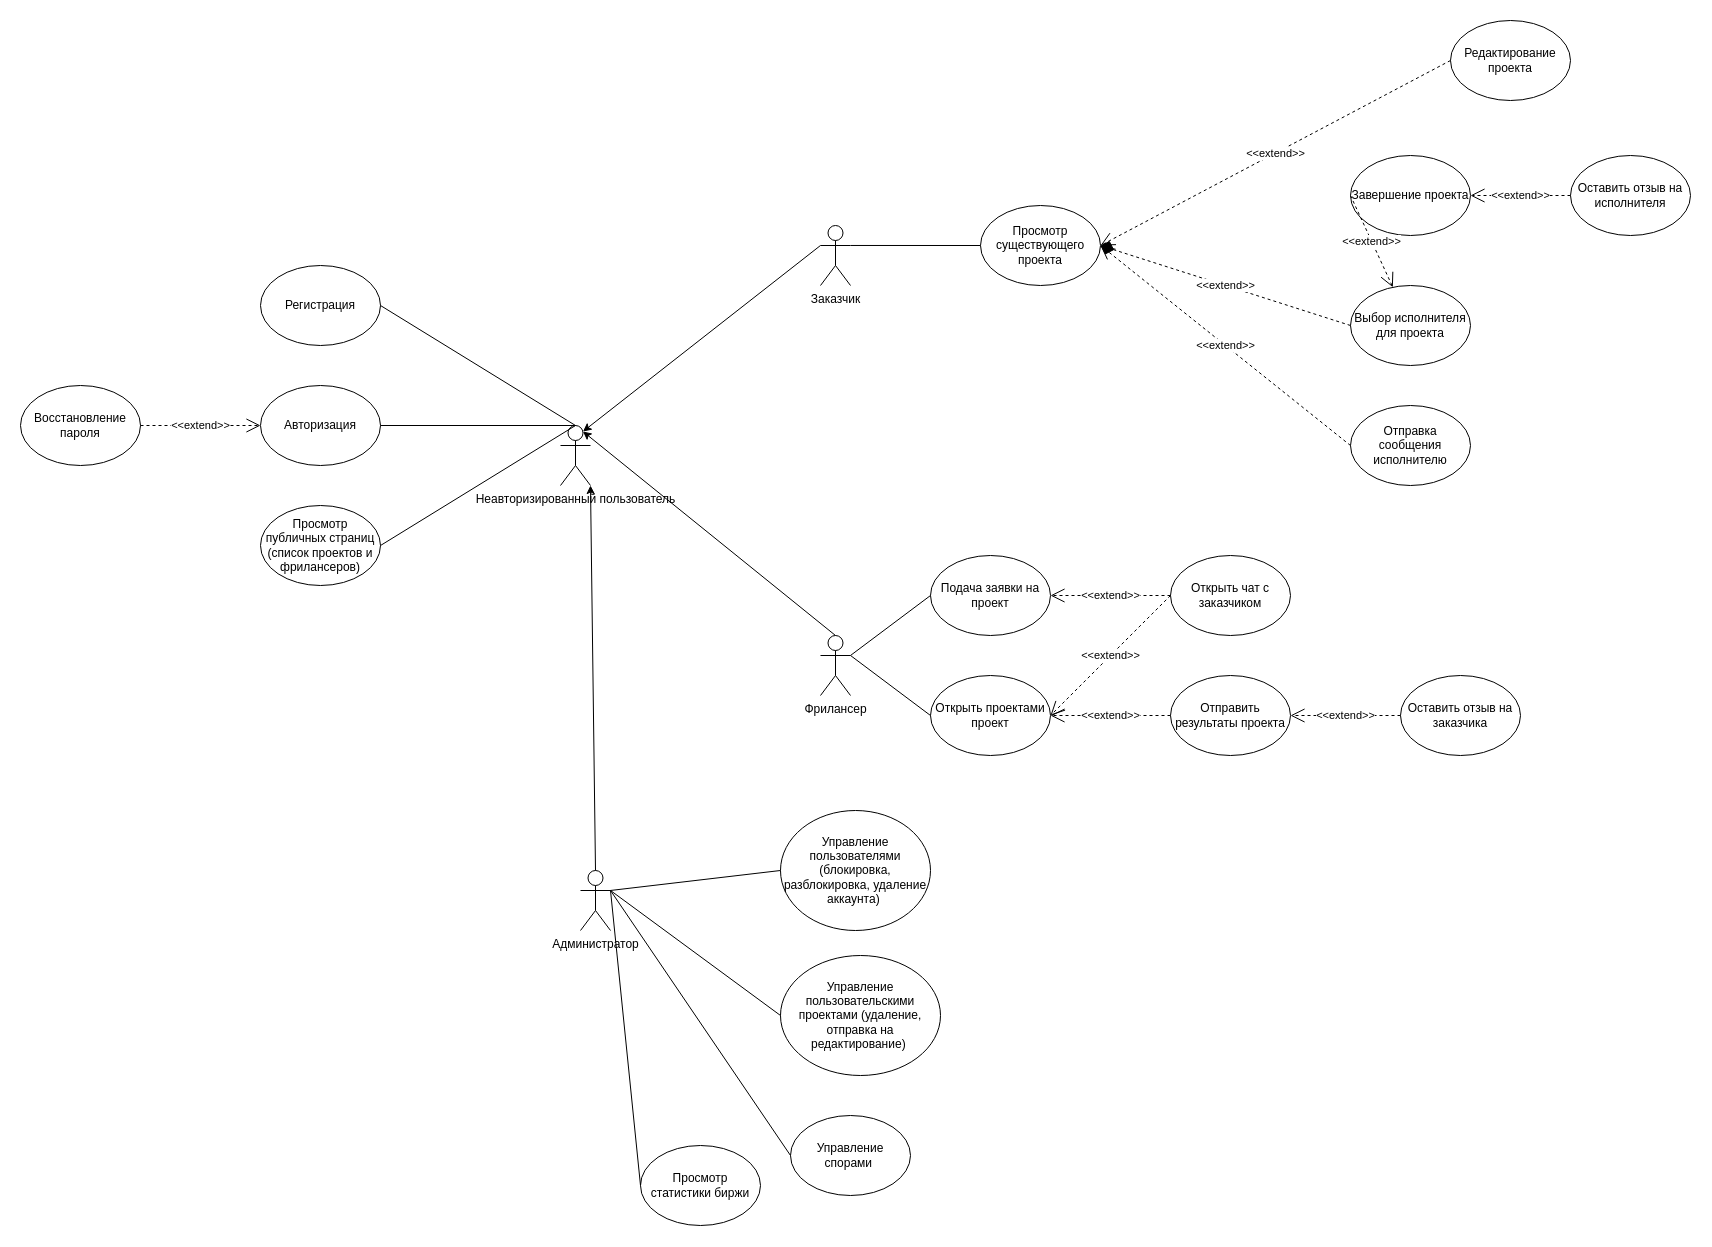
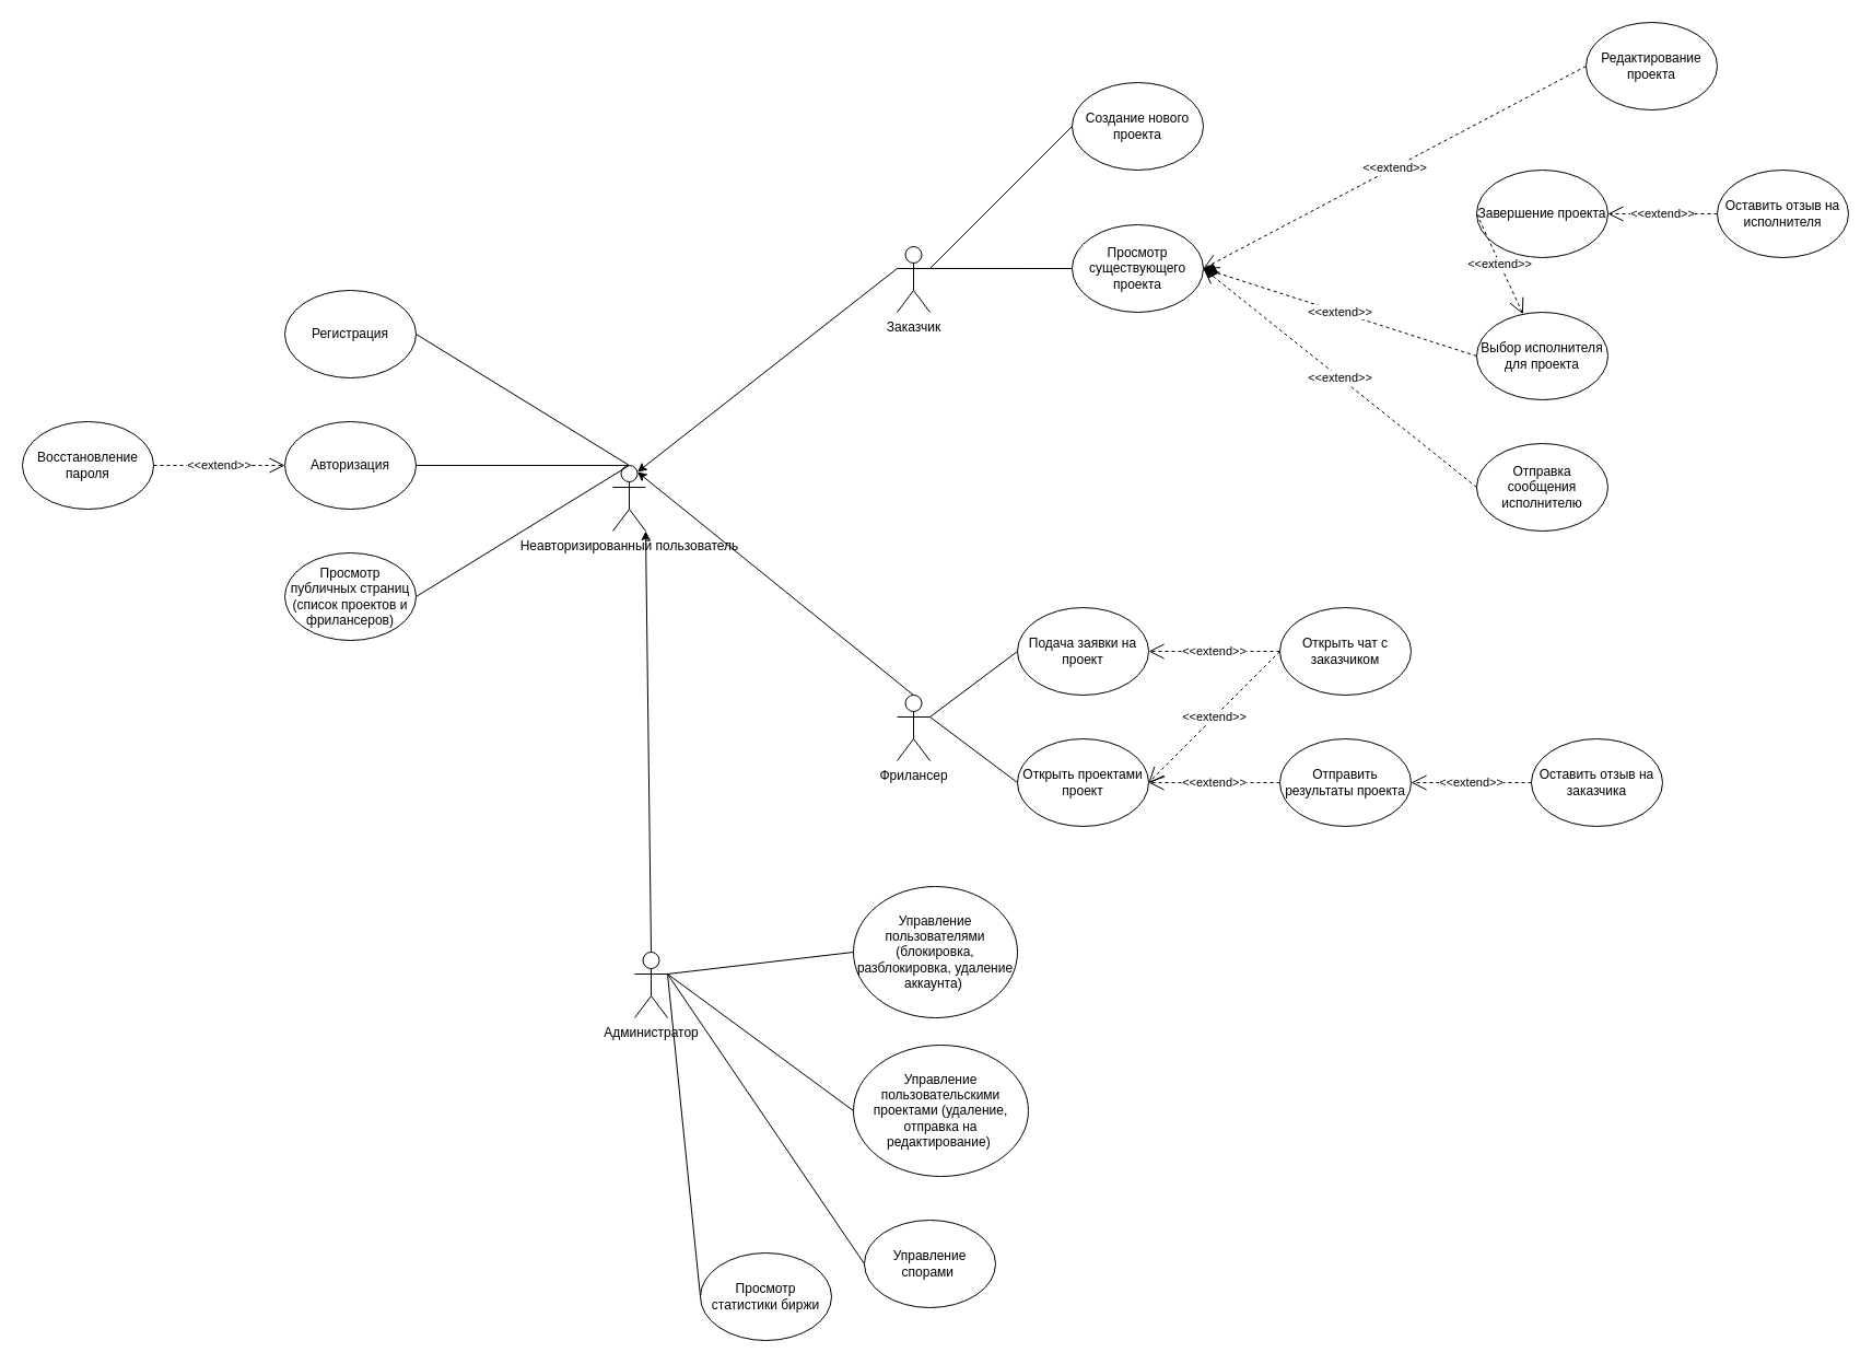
  <mxCell id="0" />
  <mxCell id="1" parent="0" />
  <mxCell id="2" value="Неавторизированный пользователь" style="shape=umlActor;verticalLabelPosition=bottom;verticalAlign=top;html=1;outlineConnect=0;" parent="1" vertex="1"><mxGeometry x="560" y="425" width="30" height="60" as="geometry" /></mxCell>
  <mxCell id="3" value="Заказчик" style="shape=umlActor;verticalLabelPosition=bottom;verticalAlign=top;html=1;outlineConnect=0;" parent="1" vertex="1"><mxGeometry x="820" y="225" width="30" height="60" as="geometry" /></mxCell>
  <mxCell id="4" value="Фрилансер" style="shape=umlActor;verticalLabelPosition=bottom;verticalAlign=top;html=1;outlineConnect=0;" parent="1" vertex="1"><mxGeometry x="820" y="635" width="30" height="60" as="geometry" /></mxCell>
  <mxCell id="5" value="Администратор" style="shape=umlActor;verticalLabelPosition=bottom;verticalAlign=top;html=1;outlineConnect=0;" parent="1" vertex="1"><mxGeometry x="580" y="870" width="30" height="60" as="geometry" /></mxCell>
  <mxCell id="6" value="Регистрация" style="ellipse;whiteSpace=wrap;html=1;" parent="1" vertex="1"><mxGeometry x="260" y="265" width="120" height="80" as="geometry" /></mxCell>
  <mxCell id="7" value="Авторизация" style="ellipse;whiteSpace=wrap;html=1;" parent="1" vertex="1"><mxGeometry x="260" y="385" width="120" height="80" as="geometry" /></mxCell>
  <mxCell id="8" value="Восстановление пароля" style="ellipse;whiteSpace=wrap;html=1;" parent="1" vertex="1"><mxGeometry x="20" y="385" width="120" height="80" as="geometry" /></mxCell>
  <mxCell id="9" value="Просмотр публичных страниц (список проектов и фрилансеров)" style="ellipse;whiteSpace=wrap;html=1;" parent="1" vertex="1"><mxGeometry x="260" y="505" width="120" height="80" as="geometry" /></mxCell>
+ <mxCell id="10" value="Создание нового проекта" style="ellipse;whiteSpace=wrap;html=1;" parent="1" vertex="1"><mxGeometry x="980" y="75" width="120" height="80" as="geometry" /></mxCell>
  <mxCell id="11" value="Редактирование проекта" style="ellipse;whiteSpace=wrap;html=1;" parent="1" vertex="1"><mxGeometry x="1450" y="20" width="120" height="80" as="geometry" /></mxCell>
  <mxCell id="12" value="Выбор исполнителя для проекта" style="ellipse;whiteSpace=wrap;html=1;" parent="1" vertex="1"><mxGeometry x="1350" y="285" width="120" height="80" as="geometry" /></mxCell>
  <mxCell id="13" value="Отправка сообщения исполнителю" style="ellipse;whiteSpace=wrap;html=1;" parent="1" vertex="1"><mxGeometry x="1350" y="405" width="120" height="80" as="geometry" /></mxCell>
  <mxCell id="14" value="Завершение проекта" style="ellipse;whiteSpace=wrap;html=1;" parent="1" vertex="1"><mxGeometry x="1350" y="155" width="120" height="80" as="geometry" /></mxCell>
  <mxCell id="15" value="Подача заявки на проект" style="ellipse;whiteSpace=wrap;html=1;" parent="1" vertex="1"><mxGeometry x="930" y="555" width="120" height="80" as="geometry" /></mxCell>
  <mxCell id="16" value="Открыть чат с заказчиком" style="ellipse;whiteSpace=wrap;html=1;" parent="1" vertex="1"><mxGeometry x="1170" y="555" width="120" height="80" as="geometry" /></mxCell>
  <mxCell id="17" value="Отправить результаты проекта" style="ellipse;whiteSpace=wrap;html=1;" parent="1" vertex="1"><mxGeometry x="1170" y="675" width="120" height="80" as="geometry" /></mxCell>
  <mxCell id="18" value="Оставить отзыв на заказчика" style="ellipse;whiteSpace=wrap;html=1;" parent="1" vertex="1"><mxGeometry x="1400" y="675" width="120" height="80" as="geometry" /></mxCell>
  <mxCell id="19" value="Управление пользователями (блокировка, разблокировка, удаление аккаунта)&amp;nbsp;" style="ellipse;whiteSpace=wrap;html=1;" parent="1" vertex="1"><mxGeometry x="780" y="810" width="150" height="120" as="geometry" /></mxCell>
  <mxCell id="20" value="Управление пользовательскими проектами (удаление, отправка на редактирование)&amp;nbsp;" style="ellipse;whiteSpace=wrap;html=1;" parent="1" vertex="1"><mxGeometry x="780" y="955" width="160" height="120" as="geometry" /></mxCell>
  <mxCell id="21" value="Управление спорами&amp;nbsp;" style="ellipse;whiteSpace=wrap;html=1;" parent="1" vertex="1"><mxGeometry x="790" y="1115" width="120" height="80" as="geometry" /></mxCell>
  <mxCell id="22" value="Просмотр статистики биржи" style="ellipse;whiteSpace=wrap;html=1;" parent="1" vertex="1"><mxGeometry x="640" y="1145" width="120" height="80" as="geometry" /></mxCell>
  <mxCell id="23" value="" style="endArrow=none;html=1;rounded=0;entryX=1;entryY=0.5;entryDx=0;entryDy=0;exitX=0.5;exitY=0;exitDx=0;exitDy=0;exitPerimeter=0;" parent="1" source="2" target="6" edge="1"><mxGeometry width="50" height="50" relative="1" as="geometry"><mxPoint x="450" y="375" as="sourcePoint" /><mxPoint x="500" y="325" as="targetPoint" /></mxGeometry></mxCell>
  <mxCell id="24" value="" style="endArrow=none;html=1;rounded=0;entryX=0.5;entryY=0;entryDx=0;entryDy=0;entryPerimeter=0;exitX=1;exitY=0.5;exitDx=0;exitDy=0;" parent="1" source="7" target="2" edge="1"><mxGeometry width="50" height="50" relative="1" as="geometry"><mxPoint x="420" y="475" as="sourcePoint" /><mxPoint x="470" y="425" as="targetPoint" /></mxGeometry></mxCell>
  <mxCell id="25" value="" style="endArrow=none;html=1;rounded=0;entryX=0.5;entryY=0;entryDx=0;entryDy=0;entryPerimeter=0;exitX=1;exitY=0.5;exitDx=0;exitDy=0;" parent="1" source="9" target="2" edge="1"><mxGeometry width="50" height="50" relative="1" as="geometry"><mxPoint x="450" y="625" as="sourcePoint" /><mxPoint x="500" y="575" as="targetPoint" /></mxGeometry></mxCell>
  <mxCell id="26" value="" style="endArrow=classic;html=1;rounded=0;exitX=0;exitY=0.333;exitDx=0;exitDy=0;exitPerimeter=0;entryX=0.75;entryY=0.1;entryDx=0;entryDy=0;entryPerimeter=0;" parent="1" source="3" target="2" edge="1"><mxGeometry width="50" height="50" relative="1" as="geometry"><mxPoint x="620" y="325" as="sourcePoint" /><mxPoint x="670" y="275" as="targetPoint" /></mxGeometry></mxCell>
  <mxCell id="27" value="" style="endArrow=classic;html=1;rounded=0;entryX=0.75;entryY=0.1;entryDx=0;entryDy=0;entryPerimeter=0;exitX=0.5;exitY=0;exitDx=0;exitDy=0;exitPerimeter=0;" parent="1" source="4" target="2" edge="1"><mxGeometry width="50" height="50" relative="1" as="geometry"><mxPoint x="690" y="495" as="sourcePoint" /><mxPoint x="740" y="445" as="targetPoint" /></mxGeometry></mxCell>
  <mxCell id="28" value="" style="endArrow=classic;html=1;rounded=0;entryX=1;entryY=1;entryDx=0;entryDy=0;entryPerimeter=0;exitX=0.5;exitY=0;exitDx=0;exitDy=0;exitPerimeter=0;" parent="1" source="5" target="2" edge="1"><mxGeometry width="50" height="50" relative="1" as="geometry"><mxPoint x="650" y="995" as="sourcePoint" /><mxPoint x="700" y="945" as="targetPoint" /></mxGeometry></mxCell>
  <mxCell id="29" value="&amp;lt;&amp;lt;extend&amp;gt;&amp;gt;" style="endArrow=open;endSize=12;dashed=1;html=1;rounded=0;entryX=1;entryY=0.5;entryDx=0;entryDy=0;exitX=0;exitY=0.5;exitDx=0;exitDy=0;" parent="1" source="13" target="41" edge="1"><mxGeometry width="160" relative="1" as="geometry"><mxPoint x="860" y="495" as="sourcePoint" /><mxPoint x="1020" y="495" as="targetPoint" /></mxGeometry></mxCell>
  <mxCell id="30" value="&amp;lt;&amp;lt;extend&amp;gt;&amp;gt;" style="endArrow=diamond;endSize=12;dashed=1;html=1;rounded=0;entryX=1;entryY=0.5;entryDx=0;entryDy=0;exitX=0;exitY=0.5;exitDx=0;exitDy=0;" parent="1" source="12" target="41" edge="1"><mxGeometry width="160" relative="1" as="geometry"><mxPoint x="900" y="475" as="sourcePoint" /><mxPoint x="1060" y="475" as="targetPoint" /></mxGeometry></mxCell>
  <mxCell id="31" value="" style="endArrow=none;html=1;rounded=0;entryX=0;entryY=0.5;entryDx=0;entryDy=0;exitX=1;exitY=0.333;exitDx=0;exitDy=0;exitPerimeter=0;" parent="1" source="4" target="15" edge="1"><mxGeometry width="50" height="50" relative="1" as="geometry"><mxPoint x="840" y="805" as="sourcePoint" /><mxPoint x="890" y="755" as="targetPoint" /></mxGeometry></mxCell>
  <mxCell id="32" value="&amp;lt;&amp;lt;extend&amp;gt;&amp;gt;" style="endArrow=open;endSize=12;dashed=1;html=1;rounded=0;entryX=1;entryY=0.5;entryDx=0;entryDy=0;exitX=0;exitY=0.5;exitDx=0;exitDy=0;" parent="1" source="18" target="17" edge="1"><mxGeometry width="160" relative="1" as="geometry"><mxPoint x="880" y="875" as="sourcePoint" /><mxPoint x="1040" y="875" as="targetPoint" /><mxPoint as="offset" /></mxGeometry></mxCell>
  <mxCell id="33" value="&amp;lt;&amp;lt;extend&amp;gt;&amp;gt;" style="endArrow=open;endSize=12;dashed=1;html=1;rounded=0;entryX=1;entryY=0.5;entryDx=0;entryDy=0;exitX=0;exitY=0.5;exitDx=0;exitDy=0;" parent="1" source="16" target="15" edge="1"><mxGeometry width="160" relative="1" as="geometry"><mxPoint x="910" y="875" as="sourcePoint" /><mxPoint x="1070" y="875" as="targetPoint" /></mxGeometry></mxCell>
  <mxCell id="34" value="" style="endArrow=none;html=1;rounded=0;entryX=0;entryY=0.5;entryDx=0;entryDy=0;exitX=1;exitY=0.333;exitDx=0;exitDy=0;exitPerimeter=0;" parent="1" source="5" target="19" edge="1"><mxGeometry width="50" height="50" relative="1" as="geometry"><mxPoint x="810" y="1255" as="sourcePoint" /><mxPoint x="860" y="1205" as="targetPoint" /></mxGeometry></mxCell>
  <mxCell id="35" value="" style="endArrow=none;html=1;rounded=0;entryX=0;entryY=0.5;entryDx=0;entryDy=0;exitX=1;exitY=0.333;exitDx=0;exitDy=0;exitPerimeter=0;" parent="1" source="5" target="20" edge="1"><mxGeometry width="50" height="50" relative="1" as="geometry"><mxPoint x="820" y="1055" as="sourcePoint" /><mxPoint x="850" y="1205" as="targetPoint" /></mxGeometry></mxCell>
  <mxCell id="36" value="" style="endArrow=none;html=1;rounded=0;entryX=0;entryY=0.5;entryDx=0;entryDy=0;exitX=1;exitY=0.333;exitDx=0;exitDy=0;exitPerimeter=0;" parent="1" source="5" target="21" edge="1"><mxGeometry width="50" height="50" relative="1" as="geometry"><mxPoint x="830" y="1255" as="sourcePoint" /><mxPoint x="880" y="1205" as="targetPoint" /></mxGeometry></mxCell>
  <mxCell id="37" value="" style="endArrow=none;html=1;rounded=0;entryX=0;entryY=0.5;entryDx=0;entryDy=0;exitX=1;exitY=0.333;exitDx=0;exitDy=0;exitPerimeter=0;" parent="1" source="5" target="22" edge="1"><mxGeometry width="50" height="50" relative="1" as="geometry"><mxPoint x="840" y="1305" as="sourcePoint" /><mxPoint x="890" y="1255" as="targetPoint" /></mxGeometry></mxCell>
  <mxCell id="38" value="&amp;lt;&amp;lt;extend&amp;gt;&amp;gt;" style="endArrow=open;endSize=12;dashed=1;html=1;rounded=0;exitX=0;exitY=0.5;exitDx=0;exitDy=0;" edge="1" parent="1" source="14" target="12"><mxGeometry width="160" relative="1" as="geometry"><mxPoint x="950" y="235" as="sourcePoint" /><mxPoint x="1380" y="255" as="targetPoint" /></mxGeometry></mxCell>
  <mxCell id="39" value="&amp;lt;&amp;lt;extend&amp;gt;&amp;gt;" style="endArrow=open;endSize=12;dashed=1;html=1;rounded=0;exitX=0;exitY=0.5;exitDx=0;exitDy=0;entryX=1;entryY=0.5;entryDx=0;entryDy=0;" edge="1" parent="1" source="11" target="41"><mxGeometry width="160" relative="1" as="geometry"><mxPoint x="990" y="95" as="sourcePoint" /><mxPoint x="1080" y="75" as="targetPoint" /></mxGeometry></mxCell>
+ <mxCell id="40" value="" style="endArrow=none;html=1;rounded=0;exitX=1;exitY=0.333;exitDx=0;exitDy=0;exitPerimeter=0;entryX=0;entryY=0.5;entryDx=0;entryDy=0;" edge="1" parent="1" source="3" target="10"><mxGeometry width="50" height="50" relative="1" as="geometry"><mxPoint x="950" y="285" as="sourcePoint" /><mxPoint x="920" y="235" as="targetPoint" /></mxGeometry></mxCell>
  <mxCell id="41" value="Просмотр существующего проекта" style="ellipse;whiteSpace=wrap;html=1;" vertex="1" parent="1"><mxGeometry x="980" y="205" width="120" height="80" as="geometry" /></mxCell>
  <mxCell id="42" value="&amp;lt;&amp;lt;extend&amp;gt;&amp;gt;" style="endArrow=open;endSize=12;dashed=1;html=1;rounded=0;entryX=0;entryY=0.5;entryDx=0;entryDy=0;exitX=1;exitY=0.5;exitDx=0;exitDy=0;" edge="1" parent="1" source="8" target="7"><mxGeometry width="160" relative="1" as="geometry"><mxPoint x="170" y="535" as="sourcePoint" /><mxPoint x="330" y="535" as="targetPoint" /></mxGeometry></mxCell>
  <mxCell id="43" value="" style="endArrow=none;html=1;rounded=0;entryX=0;entryY=0.5;entryDx=0;entryDy=0;exitX=1;exitY=0.333;exitDx=0;exitDy=0;exitPerimeter=0;" edge="1" parent="1" source="3" target="41"><mxGeometry width="50" height="50" relative="1" as="geometry"><mxPoint x="930" y="325" as="sourcePoint" /><mxPoint x="980" y="275" as="targetPoint" /></mxGeometry></mxCell>
  <mxCell id="44" value="Открыть проектами проект" style="ellipse;whiteSpace=wrap;html=1;" vertex="1" parent="1"><mxGeometry x="930" y="675" width="120" height="80" as="geometry" /></mxCell>
  <mxCell id="45" value="&amp;lt;&amp;lt;extend&amp;gt;&amp;gt;" style="endArrow=open;endSize=12;dashed=1;html=1;rounded=0;entryX=1;entryY=0.5;entryDx=0;entryDy=0;exitX=0;exitY=0.5;exitDx=0;exitDy=0;" edge="1" parent="1" source="16" target="44"><mxGeometry width="160" relative="1" as="geometry"><mxPoint x="1020" y="795" as="sourcePoint" /><mxPoint x="1180" y="795" as="targetPoint" /></mxGeometry></mxCell>
  <mxCell id="46" value="" style="endArrow=none;html=1;rounded=0;entryX=1;entryY=0.333;entryDx=0;entryDy=0;entryPerimeter=0;exitX=0;exitY=0.5;exitDx=0;exitDy=0;" edge="1" parent="1" source="44" target="4"><mxGeometry width="50" height="50" relative="1" as="geometry"><mxPoint x="860" y="775" as="sourcePoint" /><mxPoint x="910" y="725" as="targetPoint" /></mxGeometry></mxCell>
  <mxCell id="47" value="&amp;lt;&amp;lt;extend&amp;gt;&amp;gt;" style="endArrow=open;endSize=12;dashed=1;html=1;rounded=0;entryX=1;entryY=0.5;entryDx=0;entryDy=0;exitX=0;exitY=0.5;exitDx=0;exitDy=0;" edge="1" parent="1" source="17" target="44"><mxGeometry width="160" relative="1" as="geometry"><mxPoint x="1030" y="795" as="sourcePoint" /><mxPoint x="1190" y="795" as="targetPoint" /></mxGeometry></mxCell>
  <mxCell id="48" value="Оставить отзыв на исполнителя" style="ellipse;whiteSpace=wrap;html=1;" vertex="1" parent="1"><mxGeometry x="1570" y="155" width="120" height="80" as="geometry" /></mxCell>
  <mxCell id="49" value="&amp;lt;&amp;lt;extend&amp;gt;&amp;gt;" style="endArrow=open;endSize=12;dashed=1;html=1;rounded=0;entryX=1;entryY=0.5;entryDx=0;entryDy=0;exitX=0;exitY=0.5;exitDx=0;exitDy=0;" edge="1" parent="1" source="48" target="14"><mxGeometry width="160" relative="1" as="geometry"><mxPoint x="1450" y="265" as="sourcePoint" /><mxPoint x="1610" y="265" as="targetPoint" /></mxGeometry></mxCell>
